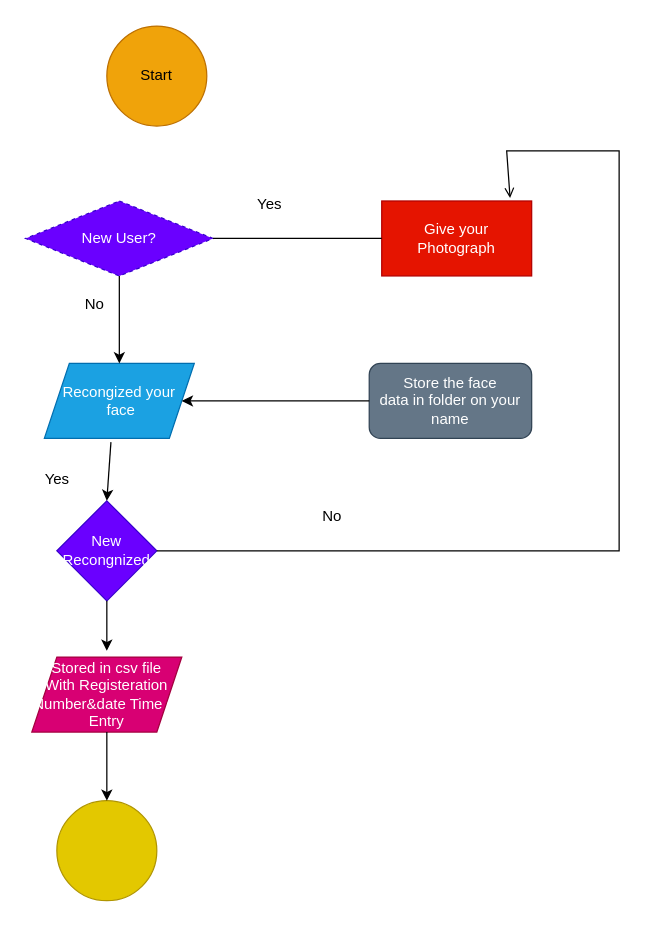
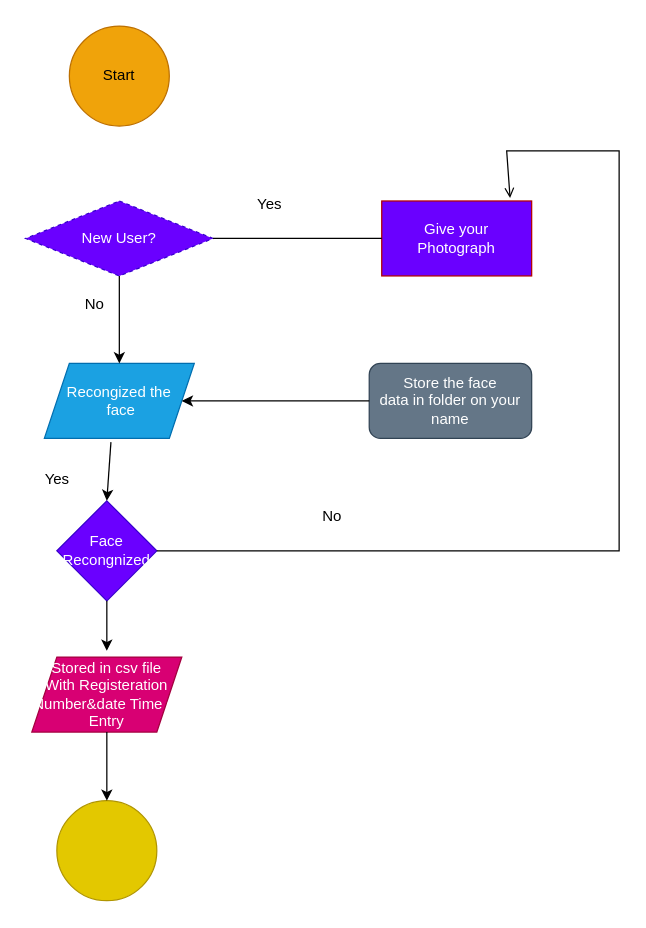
  <mxCell id="0" />
  <mxCell id="1" parent="0" />
- <mxCell id="2" value="Start" style="ellipse;whiteSpace=wrap;html=1;aspect=fixed;fillColor=#f0a30a;fontColor=#000000;strokeColor=#BD7000;" vertex="1" parent="1"><mxGeometry x="85" y="20" width="80" height="80" as="geometry" /></mxCell>
+ <mxCell id="2" value="Start" style="ellipse;whiteSpace=wrap;html=1;aspect=fixed;fillColor=#f0a30a;fontColor=#000000;strokeColor=#BD7000;" vertex="1" parent="1"><mxGeometry x="55" y="20" width="80" height="80" as="geometry" /></mxCell>
  <mxCell id="3" value="New User?" style="rhombus;whiteSpace=wrap;html=1;fillColor=#6a00ff;fontColor=#ffffff;strokeColor=#3700CC;dashed=1;" vertex="1" parent="1"><mxGeometry x="20" y="160" width="150" height="60" as="geometry" /></mxCell>
- <mxCell id="4" value="New&lt;div&gt;Recongnized&lt;/div&gt;" style="rhombus;whiteSpace=wrap;html=1;fillColor=#6a00ff;fontColor=#ffffff;strokeColor=#3700CC;" vertex="1" parent="1"><mxGeometry x="45" y="400" width="80" height="80" as="geometry" /></mxCell>
+ <mxCell id="4" value="Face&lt;div&gt;Recongnized&lt;/div&gt;" style="rhombus;whiteSpace=wrap;html=1;fillColor=#6a00ff;fontColor=#ffffff;strokeColor=#3700CC;" vertex="1" parent="1"><mxGeometry x="45" y="400" width="80" height="80" as="geometry" /></mxCell>
  <mxCell id="5" value="Stored in csv file&lt;div&gt;With Registeration Number&amp;amp;date Time of Entry&lt;/div&gt;" style="shape=parallelogram;perimeter=parallelogramPerimeter;whiteSpace=wrap;html=1;fixedSize=1;fillColor=#d80073;fontColor=#ffffff;strokeColor=#A50040;" vertex="1" parent="1"><mxGeometry x="25" y="525" width="120" height="60" as="geometry" /></mxCell>
  <mxCell id="6" value="" style="ellipse;whiteSpace=wrap;html=1;aspect=fixed;fillColor=#e3c800;fontColor=#000000;strokeColor=#B09500;" vertex="1" parent="1"><mxGeometry x="45" y="640" width="80" height="80" as="geometry" /></mxCell>
- <mxCell id="7" value="Recongized your&lt;div&gt;&amp;nbsp;face&lt;/div&gt;" style="shape=parallelogram;perimeter=parallelogramPerimeter;whiteSpace=wrap;html=1;fixedSize=1;fillColor=#1ba1e2;fontColor=#ffffff;strokeColor=#006EAF;" vertex="1" parent="1"><mxGeometry x="35" y="290" width="120" height="60" as="geometry" /></mxCell>
- <mxCell id="8" value="Give your&lt;div&gt;Photograph&lt;/div&gt;" style="rounded=0;whiteSpace=wrap;html=1;fillColor=#e51400;fontColor=#ffffff;strokeColor=#B20000;" vertex="1" parent="1"><mxGeometry x="305" y="160" width="120" height="60" as="geometry" /></mxCell>
+ <mxCell id="7" value="Recongized the&lt;div&gt;&amp;nbsp;face&lt;/div&gt;" style="shape=parallelogram;perimeter=parallelogramPerimeter;whiteSpace=wrap;html=1;fixedSize=1;fillColor=#1ba1e2;fontColor=#ffffff;strokeColor=#006EAF;" vertex="1" parent="1"><mxGeometry x="35" y="290" width="120" height="60" as="geometry" /></mxCell>
+ <mxCell id="8" value="Give your&lt;div&gt;Photograph&lt;/div&gt;" style="rounded=0;whiteSpace=wrap;html=1;fillColor=#6a00ff;fontColor=#ffffff;strokeColor=#B20000;" vertex="1" parent="1"><mxGeometry x="305" y="160" width="120" height="60" as="geometry" /></mxCell>
  <mxCell id="9" value="Store the face&lt;div&gt;data in folder on your name&lt;/div&gt;" style="whiteSpace=wrap;html=1;fillColor=#647687;fontColor=#ffffff;strokeColor=#314354;rounded=1;" vertex="1" parent="1"><mxGeometry x="295" y="290" width="130" height="60" as="geometry" /></mxCell>
  <mxCell id="10" value="" style="endArrow=classic;html=1;rounded=0;exitX=0.5;exitY=1;exitDx=0;exitDy=0;entryX=0.5;entryY=0;entryDx=0;entryDy=0;" edge="1" parent="1" source="3" target="7"><mxGeometry width="50" height="50" relative="1" as="geometry"><mxPoint x="225" y="220" as="sourcePoint" /><mxPoint x="85" y="280" as="targetPoint" /></mxGeometry></mxCell>
  <mxCell id="11" value="" style="endArrow=classic;html=1;rounded=0;exitX=0.444;exitY=1.05;exitDx=0;exitDy=0;exitPerimeter=0;entryX=0.5;entryY=0;entryDx=0;entryDy=0;" edge="1" parent="1" source="7" target="4"><mxGeometry width="50" height="50" relative="1" as="geometry"><mxPoint x="225" y="340" as="sourcePoint" /><mxPoint x="275" y="290" as="targetPoint" /></mxGeometry></mxCell>
  <mxCell id="12" value="" style="endArrow=classic;html=1;rounded=0;exitX=0.5;exitY=1;exitDx=0;exitDy=0;" edge="1" parent="1" source="4"><mxGeometry width="50" height="50" relative="1" as="geometry"><mxPoint x="225" y="340" as="sourcePoint" /><mxPoint x="85" y="520" as="targetPoint" /></mxGeometry></mxCell>
  <mxCell id="13" value="" style="endArrow=classic;html=1;rounded=0;exitX=0;exitY=0.5;exitDx=0;exitDy=0;" edge="1" parent="1" source="9" target="7"><mxGeometry width="50" height="50" relative="1" as="geometry"><mxPoint x="225" y="340" as="sourcePoint" /><mxPoint x="275" y="290" as="targetPoint" /></mxGeometry></mxCell>
  <mxCell id="14" value="" style="endArrow=none;html=1;rounded=0;exitX=1;exitY=0.5;exitDx=0;exitDy=0;" edge="1" parent="1" source="3"><mxGeometry width="50" height="50" relative="1" as="geometry"><mxPoint x="225" y="340" as="sourcePoint" /><mxPoint x="305" y="190" as="targetPoint" /></mxGeometry></mxCell>
  <mxCell id="15" value="No" style="text;html=1;align=center;verticalAlign=middle;resizable=0;points=[];autosize=1;strokeColor=none;fillColor=none;" vertex="1" parent="1"><mxGeometry x="55" y="228" width="40" height="30" as="geometry" /></mxCell>
  <mxCell id="16" value="Yes" style="text;html=1;align=center;verticalAlign=middle;resizable=0;points=[];autosize=1;strokeColor=none;fillColor=none;" vertex="1" parent="1"><mxGeometry x="25" y="368" width="40" height="30" as="geometry" /></mxCell>
  <mxCell id="17" value="Yes" style="text;html=1;align=center;verticalAlign=middle;resizable=0;points=[];autosize=1;strokeColor=none;fillColor=none;" vertex="1" parent="1"><mxGeometry x="195" y="148" width="40" height="30" as="geometry" /></mxCell>
  <mxCell id="18" value="" style="endArrow=classic;html=1;rounded=0;exitX=0.5;exitY=1;exitDx=0;exitDy=0;entryX=0.5;entryY=0;entryDx=0;entryDy=0;" edge="1" parent="1" source="5" target="6"><mxGeometry width="50" height="50" relative="1" as="geometry"><mxPoint x="225" y="590" as="sourcePoint" /><mxPoint x="275" y="540" as="targetPoint" /></mxGeometry></mxCell>
  <mxCell id="19" value="" style="endArrow=open;html=1;rounded=0;exitX=1;exitY=0.5;exitDx=0;exitDy=0;entryX=0.856;entryY=-0.039;entryDx=0;entryDy=0;entryPerimeter=0;" edge="1" parent="1" source="4" target="8"><mxGeometry width="50" height="50" relative="1" as="geometry"><mxPoint x="225" y="270" as="sourcePoint" /><mxPoint x="275" y="220" as="targetPoint" /><Array as="points"><mxPoint x="495" y="440" /><mxPoint x="495" y="120" /><mxPoint x="405" y="120" /></Array></mxGeometry></mxCell>
  <mxCell id="20" value="No" style="text;html=1;align=center;verticalAlign=middle;resizable=0;points=[];autosize=1;strokeColor=none;fillColor=none;" vertex="1" parent="1"><mxGeometry x="245" y="398" width="40" height="30" as="geometry" /></mxCell>
